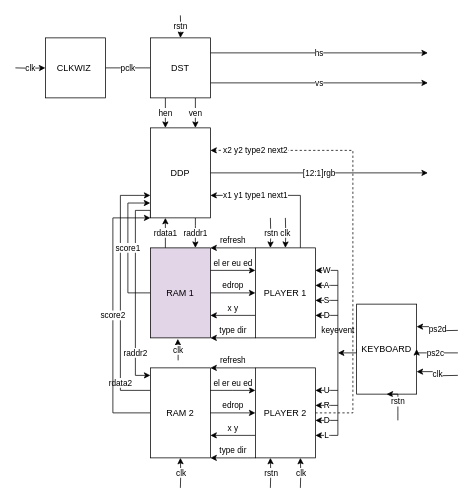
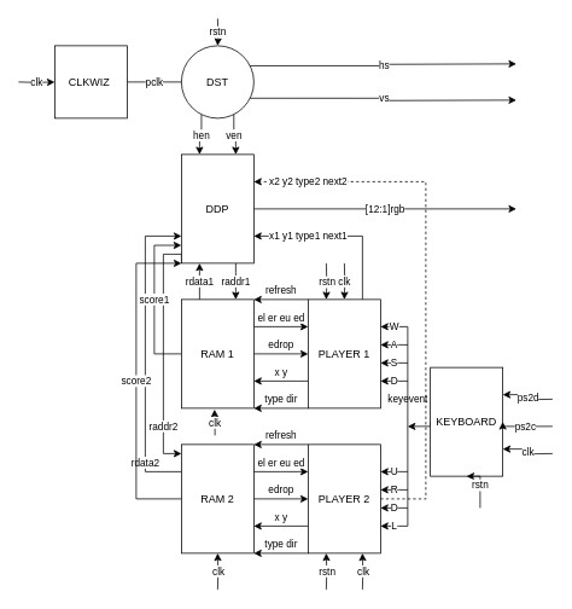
  <mxCell id="0" />
  <mxCell id="1" parent="0" />
  <mxCell id="2" value="[12:1]rgb" style="edgeStyle=orthogonalEdgeStyle;rounded=0;orthogonalLoop=1;jettySize=auto;html=1;exitX=1;exitY=0.5;exitDx=0;exitDy=0;" parent="1" source="5" edge="1"><mxGeometry relative="1" as="geometry"><mxPoint x="570" y="230" as="targetPoint" /></mxGeometry></mxCell>
  <mxCell id="3" value="raddr2" style="edgeStyle=orthogonalEdgeStyle;rounded=0;orthogonalLoop=1;jettySize=auto;html=1;exitX=0;exitY=1;exitDx=0;exitDy=0;" parent="1" source="5" target="46" edge="1"><mxGeometry x="0.629" relative="1" as="geometry"><Array as="points"><mxPoint x="200" y="280" /><mxPoint x="180" y="280" /><mxPoint x="180" y="500" /></Array><mxPoint as="offset" /></mxGeometry></mxCell>
  <mxCell id="4" value="raddr1" style="edgeStyle=orthogonalEdgeStyle;rounded=0;orthogonalLoop=1;jettySize=auto;html=1;entryX=0.75;entryY=0;entryDx=0;entryDy=0;" parent="1" source="5" target="44" edge="1"><mxGeometry relative="1" as="geometry"><mxPoint x="440" y="220" as="sourcePoint" /><Array as="points"><mxPoint x="260" y="300" /><mxPoint x="260" y="300" /></Array><mxPoint as="offset" /></mxGeometry></mxCell>
  <mxCell id="5" value="DDP" style="rounded=0;whiteSpace=wrap;html=1;" parent="1" vertex="1"><mxGeometry x="200" y="170" width="80" height="120" as="geometry" /></mxCell>
  <mxCell id="6" value="rdata1" style="edgeStyle=orthogonalEdgeStyle;rounded=0;orthogonalLoop=1;jettySize=auto;html=1;" parent="1" source="44" target="5" edge="1"><mxGeometry relative="1" as="geometry"><Array as="points"><mxPoint x="220" y="310" /><mxPoint x="220" y="310" /></Array><mxPoint as="offset" /></mxGeometry></mxCell>
  <mxCell id="7" value="rdata2" style="edgeStyle=orthogonalEdgeStyle;rounded=0;orthogonalLoop=1;jettySize=auto;html=1;entryX=0;entryY=0.75;entryDx=0;entryDy=0;" parent="1" source="46" target="5" edge="1"><mxGeometry x="-0.706" relative="1" as="geometry"><mxPoint x="360" y="290" as="targetPoint" /><Array as="points"><mxPoint x="160" y="520" /><mxPoint x="160" y="260" /></Array><mxPoint as="offset" /></mxGeometry></mxCell>
  <mxCell id="8" value="A" style="edgeStyle=orthogonalEdgeStyle;rounded=0;orthogonalLoop=1;jettySize=auto;html=1;" parent="1" target="13" edge="1"><mxGeometry relative="1" as="geometry"><mxPoint x="540" y="390" as="targetPoint" /><mxPoint x="450" y="380" as="sourcePoint" /><Array as="points"><mxPoint x="440" y="380" /><mxPoint x="440" y="380" /></Array></mxGeometry></mxCell>
  <mxCell id="9" value="x y" style="edgeStyle=orthogonalEdgeStyle;rounded=0;orthogonalLoop=1;jettySize=auto;html=1;exitX=0;exitY=0.75;exitDx=0;exitDy=0;entryX=1;entryY=0.75;entryDx=0;entryDy=0;" parent="1" source="13" target="44" edge="1"><mxGeometry y="-10" relative="1" as="geometry"><mxPoint as="offset" /></mxGeometry></mxCell>
  <mxCell id="10" value="type dir" style="edgeStyle=orthogonalEdgeStyle;rounded=0;orthogonalLoop=1;jettySize=auto;html=1;exitX=0;exitY=1;exitDx=0;exitDy=0;entryX=1;entryY=1;entryDx=0;entryDy=0;" parent="1" source="13" target="44" edge="1"><mxGeometry y="-10" relative="1" as="geometry"><Array as="points"><mxPoint x="310" y="450" /><mxPoint x="310" y="450" /></Array><mxPoint as="offset" /></mxGeometry></mxCell>
  <mxCell id="11" value="refresh" style="edgeStyle=orthogonalEdgeStyle;rounded=0;orthogonalLoop=1;jettySize=auto;html=1;exitX=0;exitY=0;exitDx=0;exitDy=0;entryX=1;entryY=0;entryDx=0;entryDy=0;" parent="1" source="13" target="44" edge="1"><mxGeometry y="-10" relative="1" as="geometry"><Array as="points"><mxPoint x="310" y="330" /><mxPoint x="310" y="330" /></Array><mxPoint as="offset" /></mxGeometry></mxCell>
  <mxCell id="12" value="x1 y1 type1 next1" style="edgeStyle=orthogonalEdgeStyle;rounded=0;orthogonalLoop=1;jettySize=auto;html=1;entryX=1;entryY=0.75;entryDx=0;entryDy=0;" parent="1" source="13" target="5" edge="1"><mxGeometry x="0.368" relative="1" as="geometry"><Array as="points"><mxPoint x="400" y="260" /></Array><mxPoint as="offset" /></mxGeometry></mxCell>
  <mxCell id="13" value="PLAYER 1" style="rounded=0;whiteSpace=wrap;html=1;" parent="1" vertex="1"><mxGeometry x="340" y="330" width="80" height="120" as="geometry" /></mxCell>
  <mxCell id="14" value="clk" style="edgeStyle=orthogonalEdgeStyle;rounded=0;orthogonalLoop=1;jettySize=auto;html=1;entryX=1;entryY=0.75;entryDx=0;entryDy=0;" parent="1" target="17" edge="1"><mxGeometry relative="1" as="geometry"><mxPoint x="640" y="370.143" as="targetPoint" /><mxPoint x="610" y="500" as="sourcePoint" /></mxGeometry></mxCell>
  <mxCell id="15" value="ps2d" style="edgeStyle=orthogonalEdgeStyle;rounded=0;orthogonalLoop=1;jettySize=auto;html=1;entryX=1;entryY=0.25;entryDx=0;entryDy=0;" parent="1" target="17" edge="1"><mxGeometry relative="1" as="geometry"><mxPoint x="590" y="410" as="targetPoint" /><mxPoint x="610" y="440" as="sourcePoint" /><Array as="points" /></mxGeometry></mxCell>
  <mxCell id="16" value="keyevent" style="edgeStyle=orthogonalEdgeStyle;rounded=0;orthogonalLoop=1;jettySize=auto;html=1;exitX=0;exitY=0.5;exitDx=0;exitDy=0;" parent="1" source="17" edge="1"><mxGeometry x="1" y="-30" relative="1" as="geometry"><mxPoint x="450" y="470" as="targetPoint" /><Array as="points"><mxPoint x="450" y="470" /></Array><mxPoint as="offset" /></mxGeometry></mxCell>
  <mxCell id="17" value="KEYBOARD" style="rounded=0;whiteSpace=wrap;html=1;" parent="1" vertex="1"><mxGeometry x="475" y="405" width="80" height="120" as="geometry" /></mxCell>
  <mxCell id="18" value="hen" style="edgeStyle=orthogonalEdgeStyle;rounded=0;orthogonalLoop=1;jettySize=auto;html=1;exitX=0.25;exitY=1;exitDx=0;exitDy=0;entryX=0.25;entryY=0;entryDx=0;entryDy=0;" parent="1" source="23" target="5" edge="1"><mxGeometry relative="1" as="geometry" /></mxCell>
  <mxCell id="19" value="ven" style="edgeStyle=orthogonalEdgeStyle;rounded=0;orthogonalLoop=1;jettySize=auto;html=1;exitX=0.75;exitY=1;exitDx=0;exitDy=0;entryX=0.75;entryY=0;entryDx=0;entryDy=0;" parent="1" source="23" target="5" edge="1"><mxGeometry relative="1" as="geometry" /></mxCell>
  <mxCell id="20" value="hs" style="edgeStyle=orthogonalEdgeStyle;rounded=0;orthogonalLoop=1;jettySize=auto;html=1;exitX=1;exitY=0.25;exitDx=0;exitDy=0;" parent="1" source="23" edge="1"><mxGeometry relative="1" as="geometry"><mxPoint x="570" y="70" as="targetPoint" /></mxGeometry></mxCell>
  <mxCell id="21" value="vs" style="edgeStyle=orthogonalEdgeStyle;rounded=0;orthogonalLoop=1;jettySize=auto;html=1;exitX=1;exitY=0.75;exitDx=0;exitDy=0;" parent="1" source="23" edge="1"><mxGeometry relative="1" as="geometry"><mxPoint x="570" y="110" as="targetPoint" /></mxGeometry></mxCell>
  <mxCell id="22" value="pclk" style="edgeStyle=orthogonalEdgeStyle;rounded=0;orthogonalLoop=1;jettySize=auto;html=1;endArrow=none;" parent="1" source="34" target="23" edge="1"><mxGeometry relative="1" as="geometry"><mxPoint x="160" y="70.19" as="targetPoint" /><mxPoint x="160" y="70" as="sourcePoint" /></mxGeometry></mxCell>
- <mxCell id="23" value="DST" style="rounded=0;whiteSpace=wrap;html=1;" parent="1" vertex="1"><mxGeometry x="200" y="50" width="80" height="80" as="geometry" /></mxCell>
+ <mxCell id="23" value="DST" style="ellipse;whiteSpace=wrap;html=1;" parent="1" vertex="1"><mxGeometry x="200" y="50" width="80" height="80" as="geometry" /></mxCell>
  <mxCell id="24" value="rstn" style="edgeStyle=orthogonalEdgeStyle;rounded=0;orthogonalLoop=1;jettySize=auto;html=1;" parent="1" target="23" edge="1"><mxGeometry relative="1" as="geometry"><mxPoint x="320" y="150" as="targetPoint" /><mxPoint x="240" y="20" as="sourcePoint" /></mxGeometry></mxCell>
  <mxCell id="25" value="rstn" style="edgeStyle=orthogonalEdgeStyle;rounded=0;orthogonalLoop=1;jettySize=auto;html=1;entryX=0.5;entryY=1;entryDx=0;entryDy=0;" parent="1" target="17" edge="1"><mxGeometry relative="1" as="geometry"><mxPoint x="530" y="560" as="sourcePoint" /><Array as="points"><mxPoint x="530" y="550" /><mxPoint x="530" y="550" /></Array></mxGeometry></mxCell>
  <mxCell id="26" value="ps2c" style="edgeStyle=orthogonalEdgeStyle;rounded=0;orthogonalLoop=1;jettySize=auto;html=1;entryX=1;entryY=0.5;entryDx=0;entryDy=0;" parent="1" target="17" edge="1"><mxGeometry relative="1" as="geometry"><mxPoint x="610" y="470" as="sourcePoint" /><Array as="points"><mxPoint x="590" y="470" /><mxPoint x="590" y="470" /></Array></mxGeometry></mxCell>
  <mxCell id="27" value="S" style="edgeStyle=orthogonalEdgeStyle;rounded=0;orthogonalLoop=1;jettySize=auto;html=1;" parent="1" target="13" edge="1"><mxGeometry relative="1" as="geometry"><mxPoint x="420" y="360" as="targetPoint" /><mxPoint x="450" y="400" as="sourcePoint" /><Array as="points"><mxPoint x="440" y="400" /><mxPoint x="440" y="400" /></Array></mxGeometry></mxCell>
  <mxCell id="28" value="D" style="edgeStyle=orthogonalEdgeStyle;rounded=0;orthogonalLoop=1;jettySize=auto;html=1;" parent="1" target="13" edge="1"><mxGeometry relative="1" as="geometry"><mxPoint x="420" y="360" as="targetPoint" /><mxPoint x="450" y="420" as="sourcePoint" /><Array as="points"><mxPoint x="440" y="420" /><mxPoint x="440" y="420" /></Array></mxGeometry></mxCell>
  <mxCell id="29" value="U" style="edgeStyle=orthogonalEdgeStyle;rounded=0;orthogonalLoop=1;jettySize=auto;html=1;" parent="1" edge="1"><mxGeometry relative="1" as="geometry"><mxPoint x="420" y="520" as="targetPoint" /><mxPoint x="450" y="520" as="sourcePoint" /><Array as="points"><mxPoint x="440" y="520" /><mxPoint x="440" y="520" /></Array></mxGeometry></mxCell>
  <mxCell id="30" value="L" style="edgeStyle=orthogonalEdgeStyle;rounded=0;orthogonalLoop=1;jettySize=auto;html=1;" parent="1" edge="1"><mxGeometry relative="1" as="geometry"><mxPoint x="420" y="580" as="targetPoint" /><mxPoint x="450" y="580" as="sourcePoint" /><Array as="points"><mxPoint x="440" y="580" /><mxPoint x="440" y="580" /></Array></mxGeometry></mxCell>
  <mxCell id="31" value="D" style="edgeStyle=orthogonalEdgeStyle;rounded=0;orthogonalLoop=1;jettySize=auto;html=1;" parent="1" edge="1"><mxGeometry relative="1" as="geometry"><mxPoint x="420" y="560" as="targetPoint" /><mxPoint x="450" y="560" as="sourcePoint" /><Array as="points"><mxPoint x="440" y="560" /><mxPoint x="440" y="560" /></Array></mxGeometry></mxCell>
  <mxCell id="32" value="W" style="edgeStyle=orthogonalEdgeStyle;rounded=0;orthogonalLoop=1;jettySize=auto;html=1;" parent="1" target="13" edge="1"><mxGeometry relative="1" as="geometry"><mxPoint x="420" y="360" as="targetPoint" /><mxPoint x="450" y="360" as="sourcePoint" /><Array as="points"><mxPoint x="430" y="360" /><mxPoint x="430" y="360" /></Array></mxGeometry></mxCell>
  <mxCell id="33" value="R" style="edgeStyle=orthogonalEdgeStyle;rounded=0;orthogonalLoop=1;jettySize=auto;html=1;" parent="1" edge="1"><mxGeometry relative="1" as="geometry"><mxPoint x="420" y="540" as="targetPoint" /><mxPoint x="450" y="540" as="sourcePoint" /><Array as="points"><mxPoint x="440" y="540" /><mxPoint x="440" y="540" /></Array></mxGeometry></mxCell>
  <mxCell id="34" value="CLKWIZ&amp;nbsp;" style="rounded=0;whiteSpace=wrap;html=1;" parent="1" vertex="1"><mxGeometry x="60" y="50" width="80" height="80" as="geometry" /></mxCell>
  <mxCell id="35" value="clk" style="edgeStyle=orthogonalEdgeStyle;rounded=0;orthogonalLoop=1;jettySize=auto;html=1;" parent="1" target="34" edge="1"><mxGeometry relative="1" as="geometry"><mxPoint x="20" y="90" as="sourcePoint" /></mxGeometry></mxCell>
  <mxCell id="36" value="x y" style="edgeStyle=orthogonalEdgeStyle;rounded=0;orthogonalLoop=1;jettySize=auto;html=1;exitX=0;exitY=0.75;exitDx=0;exitDy=0;entryX=1;entryY=0.75;entryDx=0;entryDy=0;" parent="1" source="39" target="46" edge="1"><mxGeometry y="-10" relative="1" as="geometry"><mxPoint as="offset" /></mxGeometry></mxCell>
  <mxCell id="37" value="refresh" style="edgeStyle=orthogonalEdgeStyle;rounded=0;orthogonalLoop=1;jettySize=auto;html=1;" parent="1" source="39" target="46" edge="1"><mxGeometry y="-10" relative="1" as="geometry"><Array as="points"><mxPoint x="310" y="490" /><mxPoint x="310" y="490" /></Array><mxPoint as="offset" /></mxGeometry></mxCell>
  <mxCell id="38" value="x2 y2 type2 next2" style="edgeStyle=orthogonalEdgeStyle;rounded=0;orthogonalLoop=1;jettySize=auto;html=1;entryX=1;entryY=0.25;entryDx=0;entryDy=0;dashed=1;" parent="1" source="39" target="5" edge="1"><mxGeometry x="0.797" relative="1" as="geometry"><Array as="points"><mxPoint x="470" y="550" /><mxPoint x="470" y="200" /></Array><mxPoint as="offset" /></mxGeometry></mxCell>
  <mxCell id="39" value="PLAYER 2" style="rounded=0;whiteSpace=wrap;html=1;" parent="1" vertex="1"><mxGeometry x="340" y="490" width="80" height="120" as="geometry" /></mxCell>
  <mxCell id="40" value="" style="endArrow=none;html=1;rounded=0;" parent="1" edge="1"><mxGeometry width="50" height="50" relative="1" as="geometry"><mxPoint x="450" y="580" as="sourcePoint" /><mxPoint x="450" y="360" as="targetPoint" /></mxGeometry></mxCell>
  <mxCell id="41" value="el er eu ed" style="edgeStyle=orthogonalEdgeStyle;rounded=0;orthogonalLoop=1;jettySize=auto;html=1;exitX=1;exitY=0.25;exitDx=0;exitDy=0;entryX=0;entryY=0.25;entryDx=0;entryDy=0;" parent="1" source="44" target="13" edge="1"><mxGeometry y="10" relative="1" as="geometry"><mxPoint as="offset" /></mxGeometry></mxCell>
  <mxCell id="42" value="edrop" style="edgeStyle=orthogonalEdgeStyle;rounded=0;orthogonalLoop=1;jettySize=auto;html=1;exitX=1;exitY=0.5;exitDx=0;exitDy=0;entryX=0;entryY=0.5;entryDx=0;entryDy=0;" parent="1" source="44" target="13" edge="1"><mxGeometry y="10" relative="1" as="geometry"><mxPoint as="offset" /></mxGeometry></mxCell>
  <mxCell id="43" value="score1" style="edgeStyle=orthogonalEdgeStyle;shape=connector;rounded=0;orthogonalLoop=1;jettySize=auto;html=1;exitX=0;exitY=0.5;exitDx=0;exitDy=0;labelBackgroundColor=default;strokeColor=default;fontFamily=Helvetica;fontSize=11;fontColor=default;endArrow=classic;entryX=-0.002;entryY=0.835;entryDx=0;entryDy=0;entryPerimeter=0;" parent="1" source="44" target="5" edge="1"><mxGeometry relative="1" as="geometry"><mxPoint x="140" y="390" as="targetPoint" /><Array as="points"><mxPoint x="170" y="390" /><mxPoint x="170" y="270" /></Array></mxGeometry></mxCell>
- <mxCell id="44" value="RAM 1" style="rounded=0;whiteSpace=wrap;html=1;fillColor=#e1d5e7;" parent="1" vertex="1"><mxGeometry x="200" y="330" width="80" height="120" as="geometry" /></mxCell>
+ <mxCell id="44" value="RAM 1" style="rounded=0;whiteSpace=wrap;html=1;" parent="1" vertex="1"><mxGeometry x="200" y="330" width="80" height="120" as="geometry" /></mxCell>
  <mxCell id="45" value="score2" style="edgeStyle=orthogonalEdgeStyle;shape=connector;rounded=0;orthogonalLoop=1;jettySize=auto;html=1;exitX=0;exitY=0.5;exitDx=0;exitDy=0;labelBackgroundColor=default;strokeColor=default;fontFamily=Helvetica;fontSize=11;fontColor=default;endArrow=classic;entryX=0;entryY=1;entryDx=0;entryDy=0;" parent="1" source="46" target="5" edge="1"><mxGeometry relative="1" as="geometry"><mxPoint x="140" y="550" as="targetPoint" /><Array as="points"><mxPoint x="150" y="550" /><mxPoint x="150" y="290" /></Array></mxGeometry></mxCell>
  <mxCell id="46" value="RAM 2" style="rounded=0;whiteSpace=wrap;html=1;" parent="1" vertex="1"><mxGeometry x="200" y="490" width="80" height="120" as="geometry" /></mxCell>
  <mxCell id="47" value="el er eu ed" style="edgeStyle=orthogonalEdgeStyle;rounded=0;orthogonalLoop=1;jettySize=auto;html=1;" parent="1" source="46" target="39" edge="1"><mxGeometry y="10" relative="1" as="geometry"><mxPoint x="280" y="360" as="sourcePoint" /><mxPoint x="340" y="360" as="targetPoint" /><Array as="points"><mxPoint x="310" y="520" /><mxPoint x="310" y="520" /></Array><mxPoint as="offset" /></mxGeometry></mxCell>
  <mxCell id="48" value="edrop" style="edgeStyle=orthogonalEdgeStyle;rounded=0;orthogonalLoop=1;jettySize=auto;html=1;" parent="1" source="46" target="39" edge="1"><mxGeometry y="10" relative="1" as="geometry"><mxPoint x="280" y="549.71" as="sourcePoint" /><mxPoint x="340" y="549.71" as="targetPoint" /><mxPoint as="offset" /></mxGeometry></mxCell>
  <mxCell id="49" value="type dir" style="edgeStyle=orthogonalEdgeStyle;rounded=0;orthogonalLoop=1;jettySize=auto;html=1;exitX=0;exitY=1;exitDx=0;exitDy=0;" parent="1" source="39" edge="1"><mxGeometry y="-10" relative="1" as="geometry"><mxPoint x="340" y="450" as="sourcePoint" /><mxPoint x="280" y="610" as="targetPoint" /><Array as="points"><mxPoint x="330" y="610" /><mxPoint x="330" y="610" /></Array><mxPoint as="offset" /></mxGeometry></mxCell>
  <mxCell id="50" value="clk" style="edgeStyle=orthogonalEdgeStyle;rounded=0;orthogonalLoop=1;jettySize=auto;html=1;" parent="1" target="13" edge="1"><mxGeometry relative="1" as="geometry"><mxPoint x="380" y="290" as="sourcePoint" /></mxGeometry></mxCell>
  <mxCell id="51" value="rstn" style="edgeStyle=orthogonalEdgeStyle;rounded=0;orthogonalLoop=1;jettySize=auto;html=1;entryX=0.75;entryY=0;entryDx=0;entryDy=0;" parent="1" edge="1"><mxGeometry relative="1" as="geometry"><mxPoint x="360" y="290" as="sourcePoint" /><mxPoint x="360" y="330" as="targetPoint" /></mxGeometry></mxCell>
  <mxCell id="52" value="clk" style="edgeStyle=orthogonalEdgeStyle;rounded=0;orthogonalLoop=1;jettySize=auto;html=1;entryX=0.75;entryY=1;entryDx=0;entryDy=0;" parent="1" target="39" edge="1"><mxGeometry relative="1" as="geometry"><mxPoint x="400" y="650" as="sourcePoint" /><mxPoint x="399.76" y="660" as="targetPoint" /></mxGeometry></mxCell>
  <mxCell id="53" value="rstn" style="edgeStyle=orthogonalEdgeStyle;rounded=0;orthogonalLoop=1;jettySize=auto;html=1;entryX=0.25;entryY=1;entryDx=0;entryDy=0;" parent="1" target="39" edge="1"><mxGeometry relative="1" as="geometry"><mxPoint x="360" y="650" as="sourcePoint" /><mxPoint x="359.76" y="660" as="targetPoint" /></mxGeometry></mxCell>
  <mxCell id="54" value="clk" style="edgeStyle=orthogonalEdgeStyle;rounded=0;orthogonalLoop=1;jettySize=auto;html=1;entryX=0.457;entryY=1.011;entryDx=0;entryDy=0;entryPerimeter=0;" parent="1" target="44" edge="1"><mxGeometry relative="1" as="geometry"><mxPoint x="237" y="480" as="sourcePoint" /><Array as="points"><mxPoint x="237" y="470" /></Array></mxGeometry></mxCell>
  <mxCell id="55" value="clk" style="edgeStyle=orthogonalEdgeStyle;rounded=0;orthogonalLoop=1;jettySize=auto;html=1;" parent="1" target="46" edge="1"><mxGeometry relative="1" as="geometry"><mxPoint x="240" y="650" as="sourcePoint" /><mxPoint x="239.78" y="610" as="targetPoint" /><Array as="points" /></mxGeometry></mxCell>
